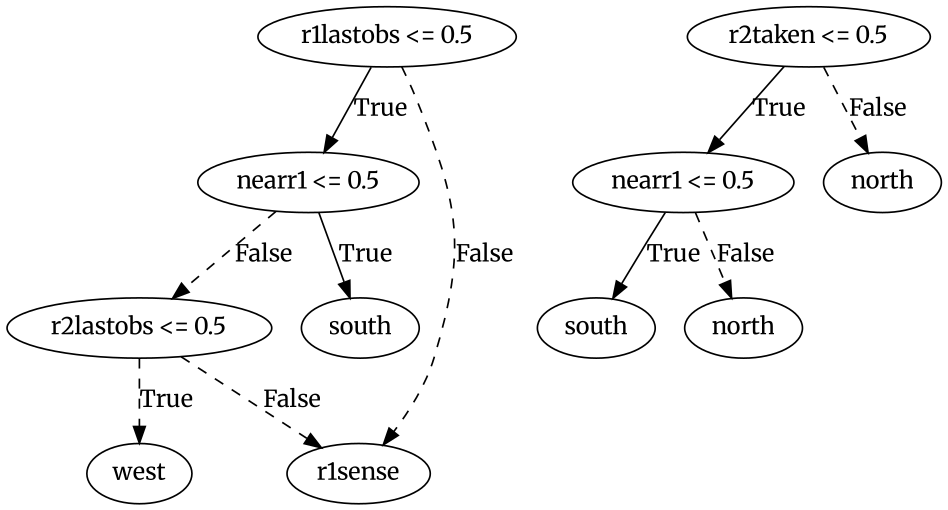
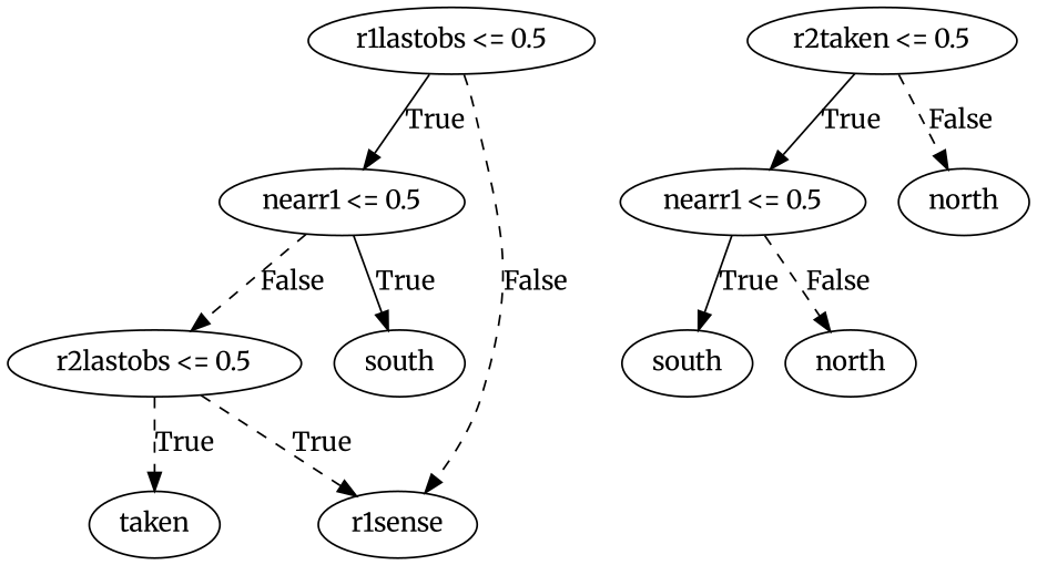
  digraph {
    fontname=Merriweather
    node [fontname=Merriweather]
    edge [fontname=Merriweather style=dashed]
    n1 [label="r1lastobs <= 0.5"]
    n2 [label="nearr1 <= 0.5"]
    n3 [label=r1sense]
    n4 [label=south]
    n5 [label="r2lastobs <= 0.5"]
    n6 [label="r2taken <= 0.5"]
    n7 [label="nearr1 <= 0.5"]
    n8 [label=north]
-   n9 [label=west]
+   n9 [label=taken]
    n10 [label=south]
    n11 [label=north]
    n1 -> n2 [label=True style=""]
    n1 -> n3 [label=False]
    n2 -> n4 [label=True style=""]
    n2 -> n5 [label=False]
-   n5 -> n3 [label=False]
+   n5 -> n3 [label=True]
    n5 -> n9 [label=True]
    n6 -> n7 [label=True style=""]
    n6 -> n8 [label=False]
    n7 -> n10 [label=True style=""]
    n7 -> n11 [label=False]
  }
